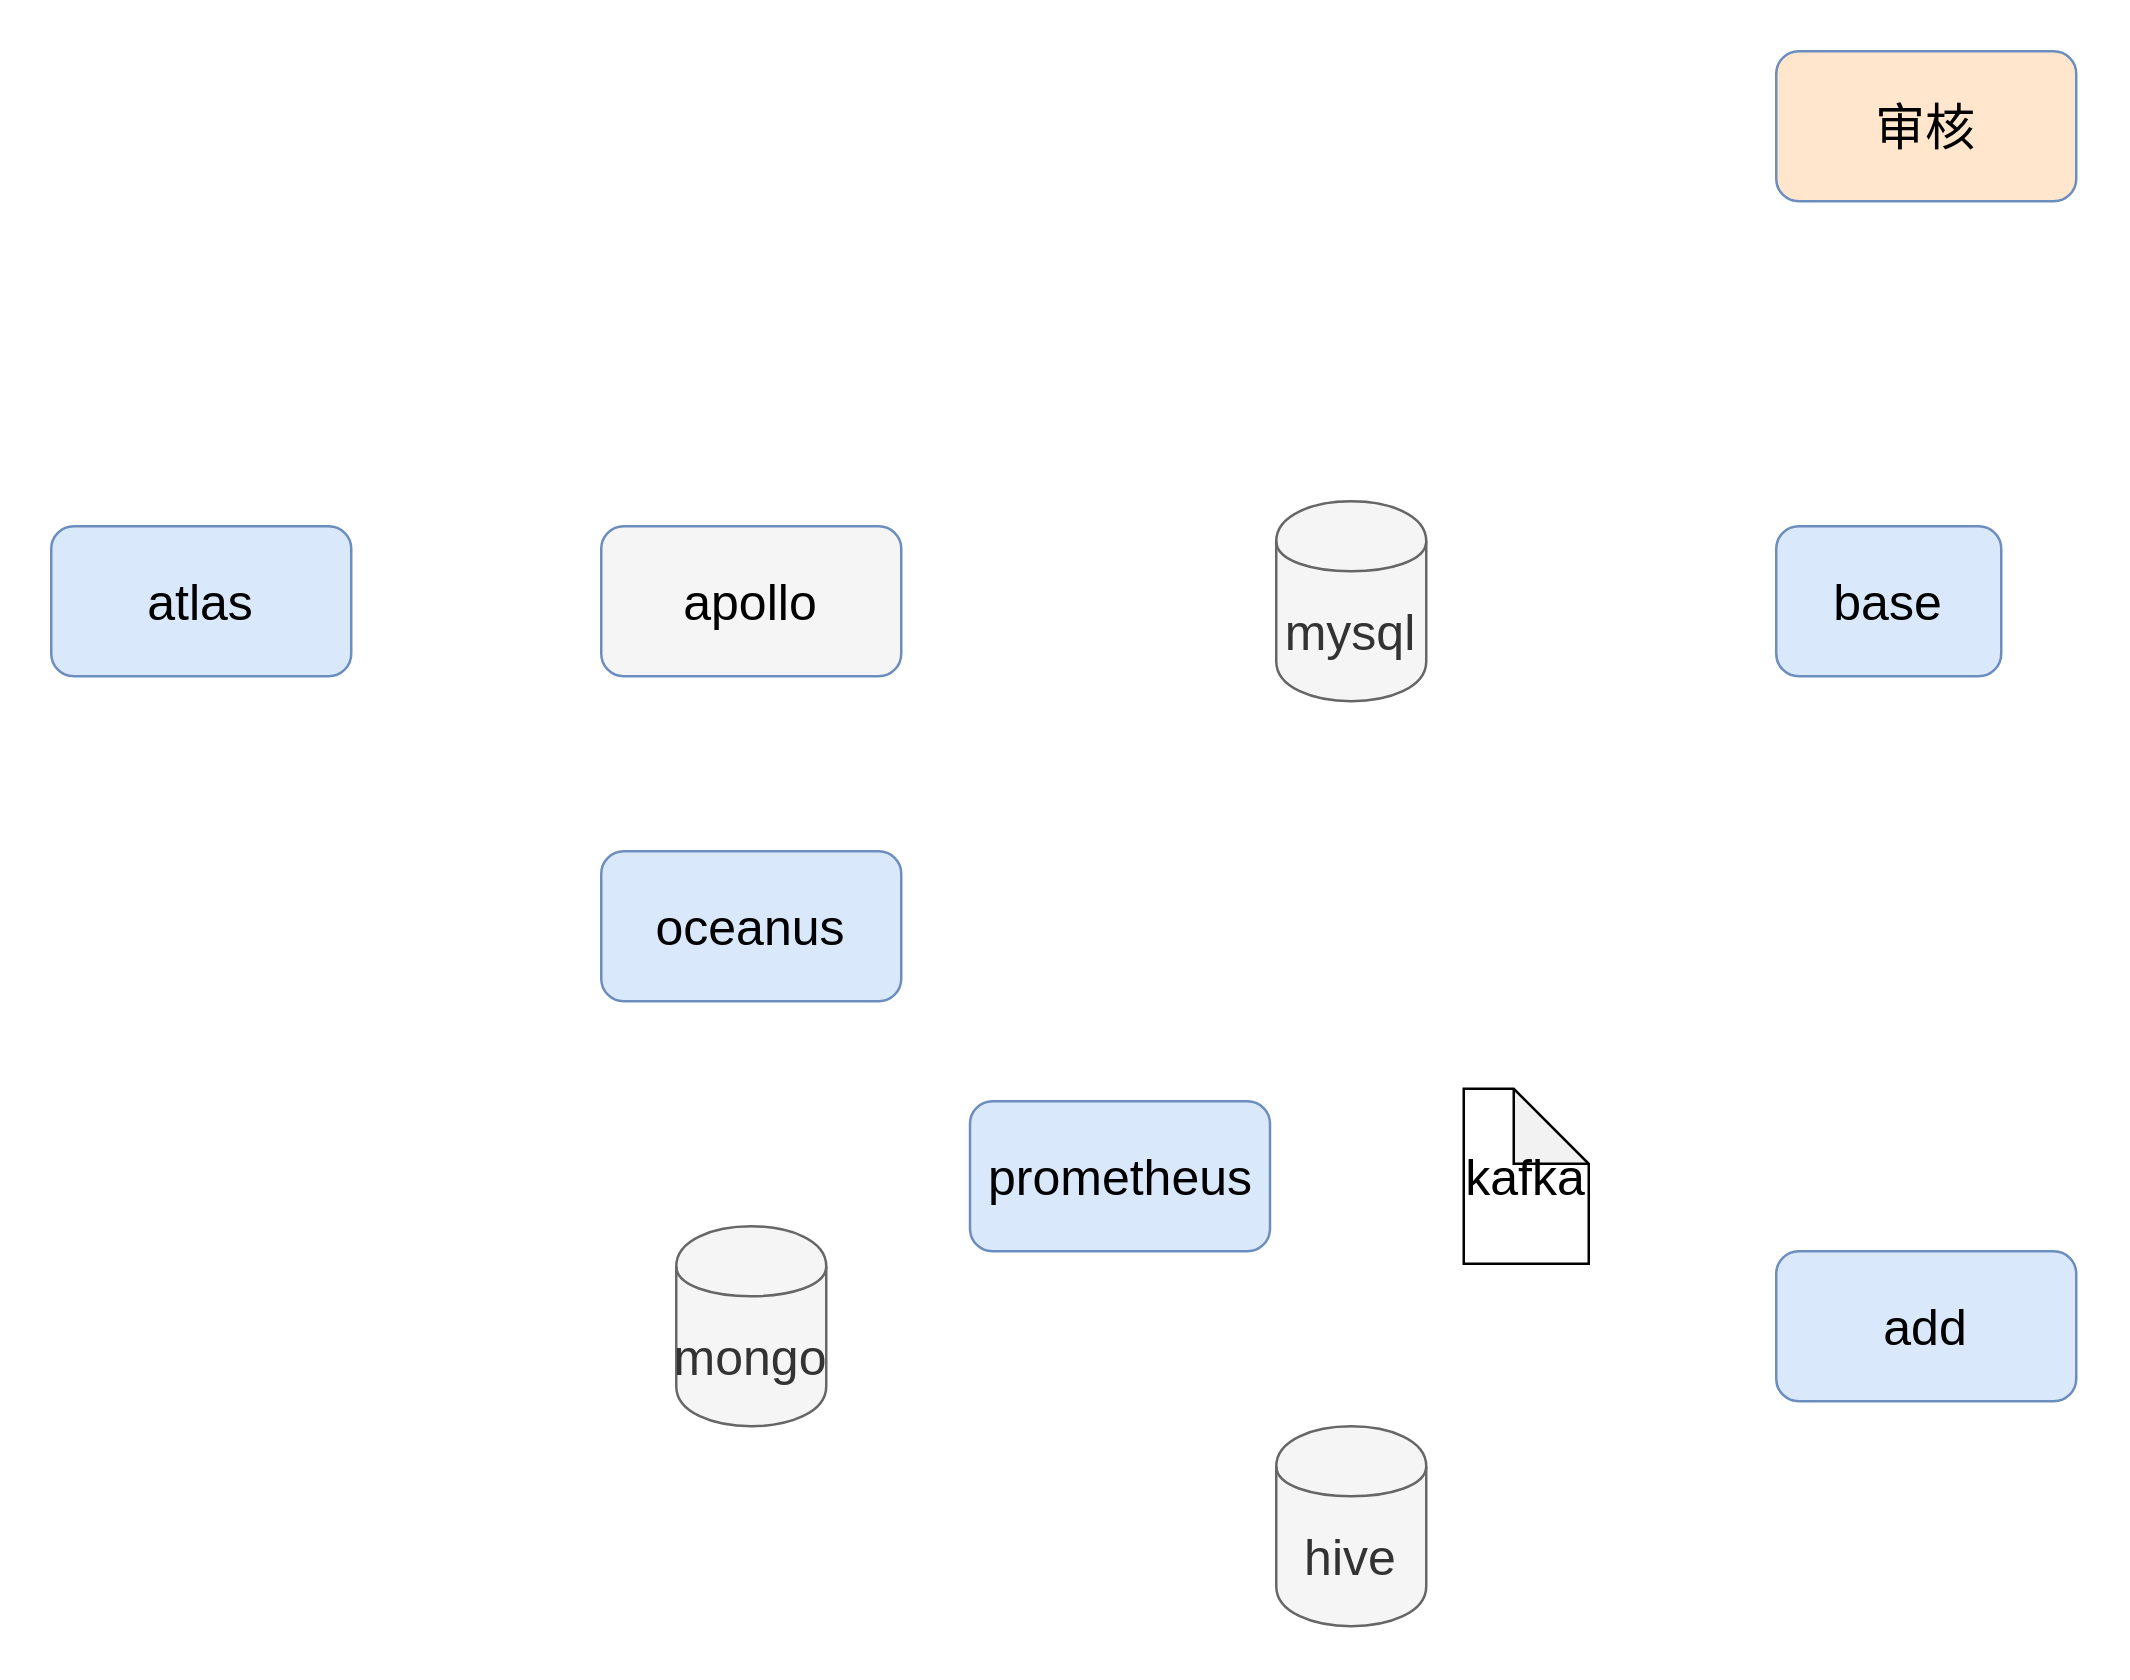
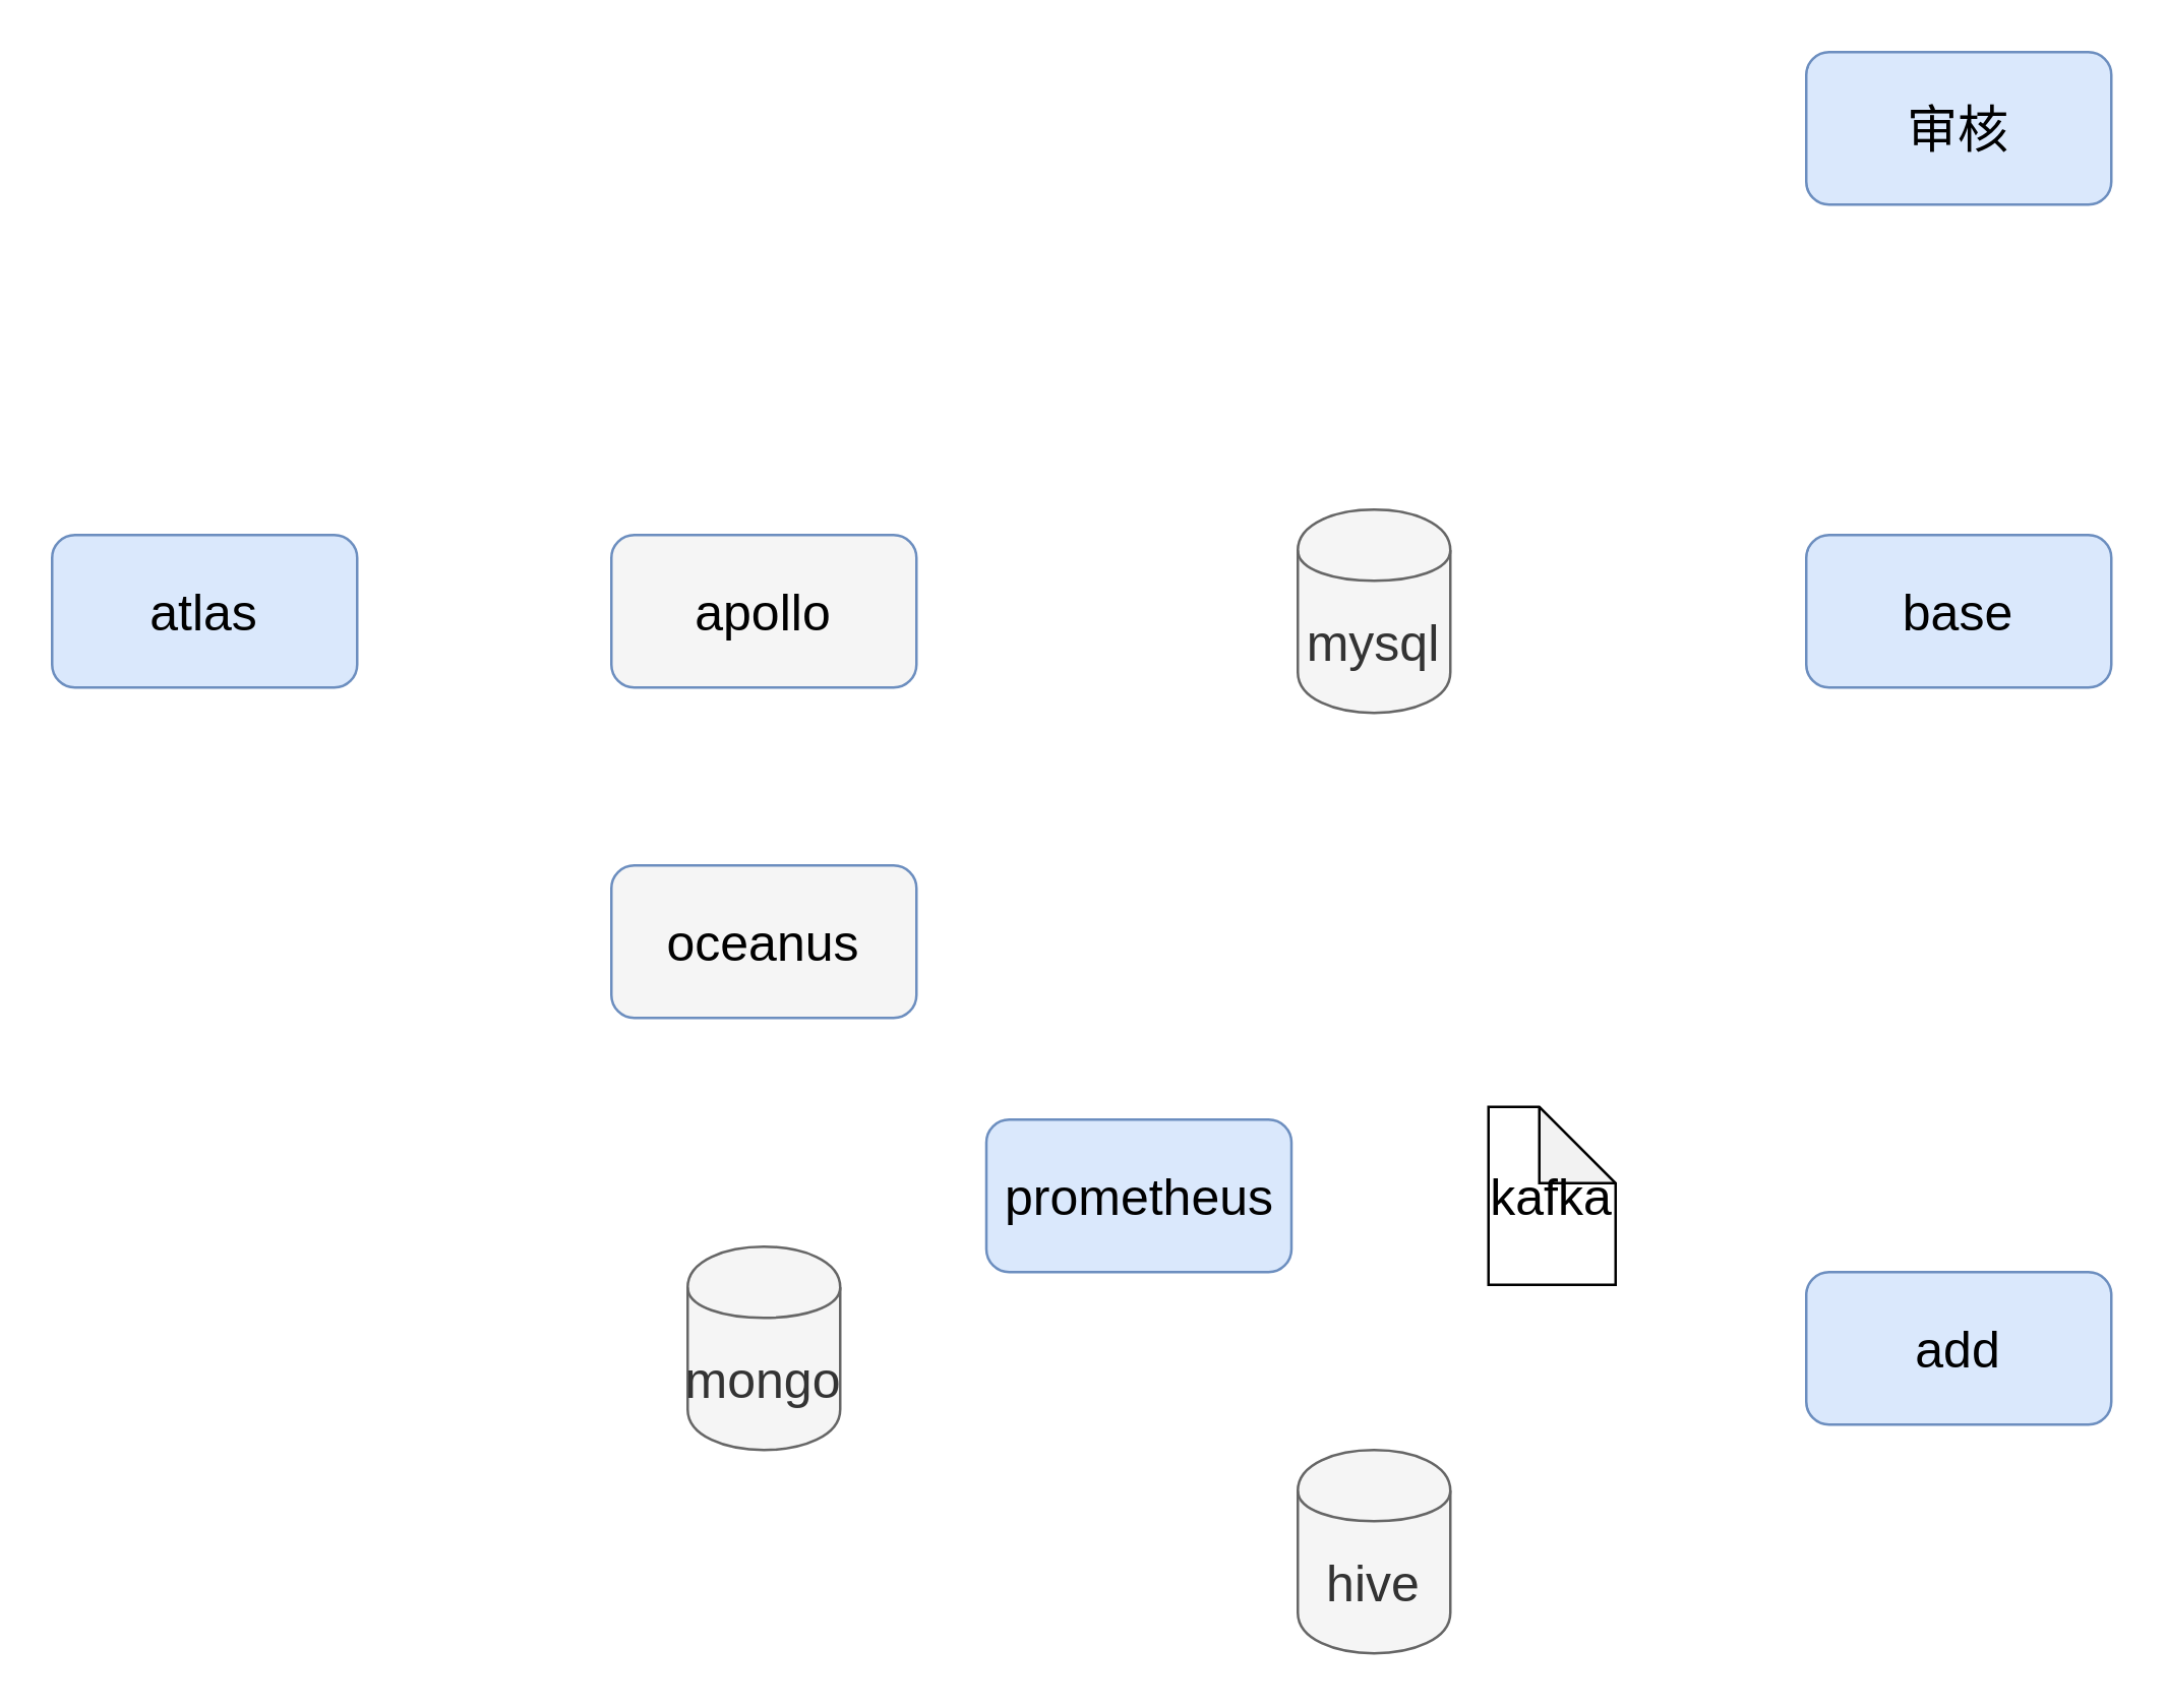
  <mxCell id="0" />
  <mxCell id="1" parent="0" />
  <mxCell id="2" value="&lt;font style=&quot;font-size: 20px&quot;&gt;atlas&lt;/font&gt;" style="rounded=1;whiteSpace=wrap;html=1;fillColor=#dae8fc;strokeColor=#6c8ebf;" vertex="1" parent="1"><mxGeometry x="20" y="210" width="120" height="60" as="geometry" /></mxCell>
  <mxCell id="3" value="&lt;font style=&quot;font-size: 20px&quot;&gt;apollo&lt;/font&gt;" style="rounded=1;whiteSpace=wrap;html=1;fillColor=#f5f5f5;strokeColor=#6c8ebf;" vertex="1" parent="1"><mxGeometry x="240" y="210" width="120" height="60" as="geometry" /></mxCell>
- <mxCell id="4" value="&lt;font style=&quot;font-size: 20px&quot;&gt;oceanus&lt;/font&gt;" style="rounded=1;whiteSpace=wrap;html=1;fillColor=#dae8fc;strokeColor=#6c8ebf;" vertex="1" parent="1"><mxGeometry x="240" y="340" width="120" height="60" as="geometry" /></mxCell>
- <mxCell id="5" value="&lt;font style=&quot;font-size: 20px&quot;&gt;审核&lt;/font&gt;" style="rounded=1;whiteSpace=wrap;html=1;fillColor=#ffe6cc;strokeColor=#6c8ebf;" vertex="1" parent="1"><mxGeometry x="710" y="20" width="120" height="60" as="geometry" /></mxCell>
+ <mxCell id="4" value="&lt;font style=&quot;font-size: 20px&quot;&gt;oceanus&lt;/font&gt;" style="rounded=1;whiteSpace=wrap;html=1;fillColor=#f5f5f5;strokeColor=#6c8ebf;" vertex="1" parent="1"><mxGeometry x="240" y="340" width="120" height="60" as="geometry" /></mxCell>
+ <mxCell id="5" value="&lt;font style=&quot;font-size: 20px&quot;&gt;审核&lt;/font&gt;" style="rounded=1;whiteSpace=wrap;html=1;fillColor=#dae8fc;strokeColor=#6c8ebf;" vertex="1" parent="1"><mxGeometry x="710" y="20" width="120" height="60" as="geometry" /></mxCell>
  <mxCell id="6" value="&lt;font style=&quot;font-size: 20px&quot;&gt;mysql&lt;/font&gt;" style="shape=cylinder;whiteSpace=wrap;html=1;boundedLbl=1;backgroundOutline=1;fillColor=#f5f5f5;strokeColor=#666666;fontColor=#333333;" vertex="1" parent="1"><mxGeometry x="510" y="200" width="60" height="80" as="geometry" /></mxCell>
- <mxCell id="7" value="&lt;font style=&quot;font-size: 20px&quot;&gt;base&lt;/font&gt;" style="rounded=1;whiteSpace=wrap;html=1;fillColor=#dae8fc;strokeColor=#6c8ebf;" vertex="1" parent="1"><mxGeometry x="710" y="210" width="90" height="60" as="geometry" /></mxCell>
+ <mxCell id="7" value="&lt;font style=&quot;font-size: 20px&quot;&gt;base&lt;/font&gt;" style="rounded=1;whiteSpace=wrap;html=1;fillColor=#dae8fc;strokeColor=#6c8ebf;" vertex="1" parent="1"><mxGeometry x="710" y="210" width="120" height="60" as="geometry" /></mxCell>
  <mxCell id="8" value="&lt;font style=&quot;font-size: 20px&quot;&gt;mongo&lt;/font&gt;" style="shape=cylinder;whiteSpace=wrap;html=1;boundedLbl=1;backgroundOutline=1;fillColor=#f5f5f5;strokeColor=#666666;fontColor=#333333;" vertex="1" parent="1"><mxGeometry x="270" y="490" width="60" height="80" as="geometry" /></mxCell>
  <mxCell id="9" value="&lt;font style=&quot;font-size: 20px&quot;&gt;add&lt;/font&gt;" style="rounded=1;whiteSpace=wrap;html=1;fillColor=#dae8fc;strokeColor=#6c8ebf;" vertex="1" parent="1"><mxGeometry x="710" y="500" width="120" height="60" as="geometry" /></mxCell>
  <mxCell id="10" value="&lt;font style=&quot;font-size: 20px&quot;&gt;prometheus&lt;/font&gt;" style="rounded=1;whiteSpace=wrap;html=1;fillColor=#dae8fc;strokeColor=#6c8ebf;" vertex="1" parent="1"><mxGeometry x="387.5" y="440" width="120" height="60" as="geometry" /></mxCell>
  <mxCell id="11" value="&lt;font style=&quot;font-size: 20px&quot;&gt;hive&lt;/font&gt;" style="shape=cylinder;whiteSpace=wrap;html=1;boundedLbl=1;backgroundOutline=1;fillColor=#f5f5f5;strokeColor=#666666;fontColor=#333333;" vertex="1" parent="1"><mxGeometry x="510" y="570" width="60" height="80" as="geometry" /></mxCell>
  <mxCell id="12" value="&lt;font style=&quot;font-size: 20px&quot;&gt;kafka&lt;/font&gt;" style="shape=note;whiteSpace=wrap;html=1;backgroundOutline=1;darkOpacity=0.05;" vertex="1" parent="1"><mxGeometry x="585" y="435" width="50" height="70" as="geometry" /></mxCell>
